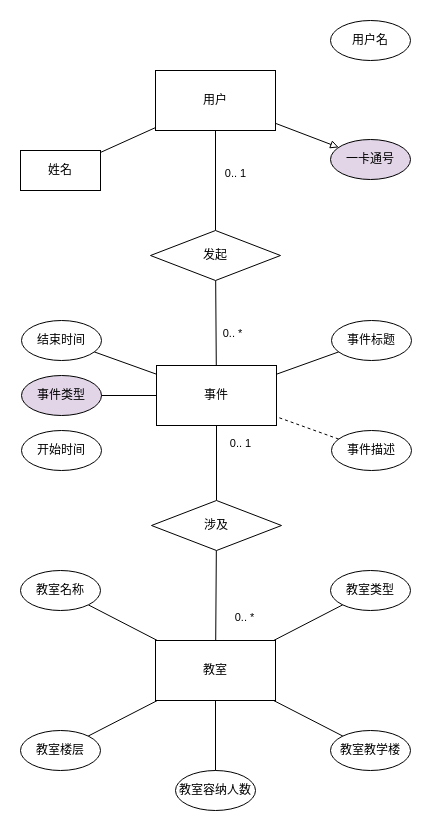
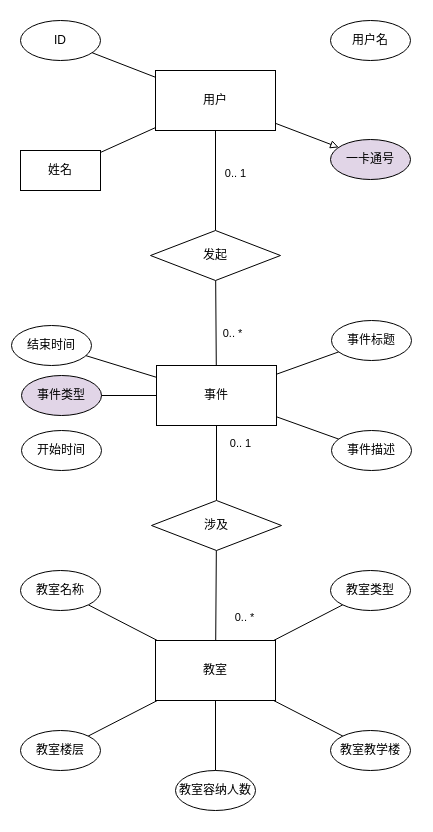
  <mxCell id="0" />
  <mxCell id="1" parent="0" />
  <mxCell id="2" style="edgeStyle=none;rounded=0;orthogonalLoop=1;jettySize=auto;html=1;endArrow=none;endFill=0;" parent="1" source="4" target="15" edge="1"><mxGeometry relative="1" as="geometry"><mxPoint x="196" y="90" as="targetPoint" /></mxGeometry></mxCell>
  <mxCell id="3" value="0.. 1" style="edgeLabel;html=1;align=center;verticalAlign=middle;resizable=0;points=[];labelBackgroundColor=none;" parent="2" vertex="1" connectable="0"><mxGeometry x="-0.812" y="1" relative="1" as="geometry"><mxPoint x="18" y="33" as="offset" /></mxGeometry></mxCell>
  <mxCell id="4" value="用户" style="rounded=0;whiteSpace=wrap;html=1;" parent="1" vertex="1"><mxGeometry x="155" y="70" width="120" height="60" as="geometry" /></mxCell>
+ <mxCell id="5" value="ID" style="ellipse;whiteSpace=wrap;html=1;" parent="1" vertex="1"><mxGeometry x="20" y="20" width="80" height="40" as="geometry" /></mxCell>
  <mxCell id="6" value="姓名" style="whiteSpace=wrap;html=1;rounded=0;" parent="1" vertex="1"><mxGeometry x="20" y="150" width="80" height="40" as="geometry" /></mxCell>
  <mxCell id="7" value="用户名" style="ellipse;whiteSpace=wrap;html=1;" parent="1" vertex="1"><mxGeometry x="330" y="20" width="80" height="40" as="geometry" /></mxCell>
  <mxCell id="8" value="一卡通号" style="ellipse;whiteSpace=wrap;html=1;fillColor=#e1d5e7;" parent="1" vertex="1"><mxGeometry x="330" y="139" width="80" height="40" as="geometry" /></mxCell>
+ <mxCell id="9" style="rounded=0;orthogonalLoop=1;jettySize=auto;html=1;endArrow=none;endFill=0;" parent="1" source="4" target="5" edge="1"><mxGeometry relative="1" as="geometry"><mxPoint x="205.091" y="80" as="sourcePoint" /><mxPoint x="143.155" y="-90.323" as="targetPoint" /></mxGeometry></mxCell>
  <mxCell id="10" style="rounded=0;orthogonalLoop=1;jettySize=auto;html=1;endArrow=none;endFill=0;" parent="1" source="4" target="6" edge="1"><mxGeometry relative="1" as="geometry"><mxPoint x="216" y="80" as="sourcePoint" /><mxPoint x="216" y="-110" as="targetPoint" /></mxGeometry></mxCell>
  <mxCell id="11" style="rounded=0;orthogonalLoop=1;jettySize=auto;html=1;endArrow=block;endFill=0;" parent="1" source="4" target="8" edge="1"><mxGeometry relative="1" as="geometry"><mxPoint x="256" y="140" as="sourcePoint" /><mxPoint x="393.812" y="243.359" as="targetPoint" /></mxGeometry></mxCell>
  <mxCell id="12" value="事件" style="rounded=0;whiteSpace=wrap;html=1;" parent="1" vertex="1"><mxGeometry x="156" y="365" width="120" height="60" as="geometry" /></mxCell>
  <mxCell id="13" style="edgeStyle=none;rounded=0;orthogonalLoop=1;jettySize=auto;html=1;endArrow=none;endFill=0;" parent="1" source="15" target="12" edge="1"><mxGeometry relative="1" as="geometry"><mxPoint x="326" y="170" as="sourcePoint" /></mxGeometry></mxCell>
  <mxCell id="14" value="0.. *" style="edgeLabel;html=1;align=center;verticalAlign=middle;resizable=0;points=[];labelBackgroundColor=none;" parent="13" vertex="1" connectable="0"><mxGeometry x="0.834" y="-1" relative="1" as="geometry"><mxPoint x="17" y="-25" as="offset" /></mxGeometry></mxCell>
  <mxCell id="15" value="发起" style="rhombus;whiteSpace=wrap;html=1;" parent="1" vertex="1"><mxGeometry x="150" y="230" width="130" height="50" as="geometry" /></mxCell>
  <mxCell id="16" value="事件类型" style="ellipse;whiteSpace=wrap;html=1;fillColor=#e1d5e7;" parent="1" vertex="1"><mxGeometry x="21" y="375" width="80" height="40" as="geometry" /></mxCell>
  <mxCell id="17" value="开始时间" style="ellipse;whiteSpace=wrap;html=1;" parent="1" vertex="1"><mxGeometry x="21" y="430" width="80" height="40" as="geometry" /></mxCell>
  <mxCell id="18" value="事件标题" style="ellipse;whiteSpace=wrap;html=1;" parent="1" vertex="1"><mxGeometry x="331" y="320" width="80" height="40" as="geometry" /></mxCell>
  <mxCell id="19" value="事件描述" style="ellipse;whiteSpace=wrap;html=1;" parent="1" vertex="1"><mxGeometry x="331" y="430" width="80" height="40" as="geometry" /></mxCell>
- <mxCell id="20" value="结束时间" style="ellipse;whiteSpace=wrap;html=1;" parent="1" vertex="1"><mxGeometry x="21" y="320" width="80" height="40" as="geometry" /></mxCell>
+ <mxCell id="20" value="结束时间" style="ellipse;whiteSpace=wrap;html=1;" parent="1" vertex="1"><mxGeometry x="11" y="325" width="80" height="40" as="geometry" /></mxCell>
  <mxCell id="21" style="edgeStyle=none;rounded=0;orthogonalLoop=1;jettySize=auto;html=1;endArrow=none;endFill=0;" parent="1" source="12" target="16" edge="1"><mxGeometry relative="1" as="geometry"><mxPoint x="166" y="375.968" as="sourcePoint" /><mxPoint x="99.744" y="343.908" as="targetPoint" /></mxGeometry></mxCell>
  <mxCell id="22" style="edgeStyle=none;rounded=0;orthogonalLoop=1;jettySize=auto;html=1;endArrow=none;endFill=0;" parent="1" source="18" target="12" edge="1"><mxGeometry relative="1" as="geometry"><mxPoint x="176" y="424.677" as="sourcePoint" /><mxPoint x="119.068" y="433.86" as="targetPoint" /></mxGeometry></mxCell>
- <mxCell id="23" style="edgeStyle=none;rounded=0;orthogonalLoop=1;jettySize=auto;html=1;endArrow=none;endFill=0;dashed=1;" parent="1" source="19" target="12" edge="1"><mxGeometry relative="1" as="geometry"><mxPoint x="337.959" y="366.273" as="sourcePoint" /><mxPoint x="286" y="384.31" as="targetPoint" /></mxGeometry></mxCell>
+ <mxCell id="23" style="edgeStyle=none;rounded=0;orthogonalLoop=1;jettySize=auto;html=1;endArrow=none;endFill=0;" parent="1" source="19" target="12" edge="1"><mxGeometry relative="1" as="geometry"><mxPoint x="337.959" y="366.273" as="sourcePoint" /><mxPoint x="286" y="384.31" as="targetPoint" /></mxGeometry></mxCell>
  <mxCell id="24" style="edgeStyle=none;rounded=0;orthogonalLoop=1;jettySize=auto;html=1;endArrow=none;endFill=0;" parent="1" source="20" target="12" edge="1"><mxGeometry relative="1" as="geometry"><mxPoint x="331" y="405" as="sourcePoint" /><mxPoint x="286" y="405" as="targetPoint" /></mxGeometry></mxCell>
  <mxCell id="25" style="edgeStyle=none;rounded=0;orthogonalLoop=1;jettySize=auto;html=1;endArrow=none;endFill=0;" parent="1" source="12" target="27" edge="1"><mxGeometry relative="1" as="geometry"><mxPoint x="326.667" y="290" as="sourcePoint" /><mxPoint x="316" y="400" as="targetPoint" /></mxGeometry></mxCell>
  <mxCell id="26" style="edgeStyle=none;rounded=0;orthogonalLoop=1;jettySize=auto;html=1;endArrow=none;endFill=0;" parent="1" source="27" target="29" edge="1"><mxGeometry relative="1" as="geometry"><mxPoint x="331" y="660" as="targetPoint" /></mxGeometry></mxCell>
  <mxCell id="27" value="涉及" style="rhombus;whiteSpace=wrap;html=1;" parent="1" vertex="1"><mxGeometry x="151" y="500" width="130" height="50" as="geometry" /></mxCell>
  <mxCell id="28" style="edgeStyle=none;rounded=0;orthogonalLoop=1;jettySize=auto;html=1;endArrow=none;endFill=0;" parent="1" source="29" target="30" edge="1"><mxGeometry relative="1" as="geometry" /></mxCell>
  <mxCell id="29" value="教室" style="rounded=0;whiteSpace=wrap;html=1;" parent="1" vertex="1"><mxGeometry x="155" y="640" width="120" height="60" as="geometry" /></mxCell>
  <mxCell id="30" value="教室名称" style="ellipse;whiteSpace=wrap;html=1;" parent="1" vertex="1"><mxGeometry x="20" y="570" width="80" height="40" as="geometry" /></mxCell>
  <mxCell id="31" value="教室类型" style="ellipse;whiteSpace=wrap;html=1;" parent="1" vertex="1"><mxGeometry x="330" y="570" width="80" height="40" as="geometry" /></mxCell>
  <mxCell id="32" value="教室教学楼" style="ellipse;whiteSpace=wrap;html=1;" parent="1" vertex="1"><mxGeometry x="330" y="730" width="80" height="40" as="geometry" /></mxCell>
  <mxCell id="33" value="教室楼层" style="ellipse;whiteSpace=wrap;html=1;" parent="1" vertex="1"><mxGeometry x="20" y="730" width="80" height="40" as="geometry" /></mxCell>
  <mxCell id="34" value="教室容纳人数" style="ellipse;whiteSpace=wrap;html=1;" parent="1" vertex="1"><mxGeometry x="175" y="770" width="80" height="40" as="geometry" /></mxCell>
  <mxCell id="35" style="edgeStyle=none;rounded=0;orthogonalLoop=1;jettySize=auto;html=1;endArrow=none;endFill=0;" parent="1" source="29" target="31" edge="1"><mxGeometry relative="1" as="geometry"><mxPoint x="280" y="525.968" as="sourcePoint" /><mxPoint x="213.744" y="493.908" as="targetPoint" /></mxGeometry></mxCell>
  <mxCell id="36" style="edgeStyle=none;rounded=0;orthogonalLoop=1;jettySize=auto;html=1;endArrow=none;endFill=0;" parent="1" source="32" target="29" edge="1"><mxGeometry relative="1" as="geometry"><mxPoint x="290" y="574.677" as="sourcePoint" /><mxPoint x="233.068" y="583.86" as="targetPoint" /></mxGeometry></mxCell>
  <mxCell id="37" style="edgeStyle=none;rounded=0;orthogonalLoop=1;jettySize=auto;html=1;endArrow=none;endFill=0;" parent="1" source="33" target="29" edge="1"><mxGeometry relative="1" as="geometry"><mxPoint x="451.959" y="516.273" as="sourcePoint" /><mxPoint x="400" y="534.31" as="targetPoint" /></mxGeometry></mxCell>
  <mxCell id="38" style="edgeStyle=none;rounded=0;orthogonalLoop=1;jettySize=auto;html=1;endArrow=none;endFill=0;" parent="1" source="34" target="29" edge="1"><mxGeometry relative="1" as="geometry"><mxPoint x="445" y="555" as="sourcePoint" /><mxPoint x="400" y="555" as="targetPoint" /></mxGeometry></mxCell>
  <mxCell id="39" value="0.. *" style="edgeLabel;html=1;align=center;verticalAlign=middle;resizable=0;points=[];labelBackgroundColor=none;" parent="1" vertex="1" connectable="0"><mxGeometry x="241.005" y="579.002" as="geometry"><mxPoint x="2" y="37" as="offset" /></mxGeometry></mxCell>
  <mxCell id="40" value="0.. 1" style="edgeLabel;html=1;align=center;verticalAlign=middle;resizable=0;points=[];labelBackgroundColor=none;" parent="1" vertex="1" connectable="0"><mxGeometry x="141.002" y="60.004" as="geometry"><mxPoint x="98" y="382" as="offset" /></mxGeometry></mxCell>
